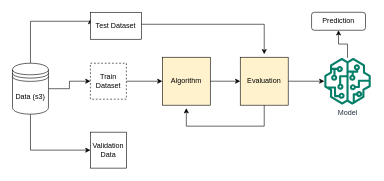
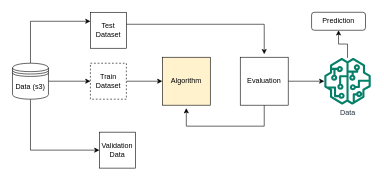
  <mxCell id="0" />
  <mxCell id="1" parent="0" />
  <mxCell id="2" style="edgeStyle=orthogonalEdgeStyle;rounded=0;orthogonalLoop=1;jettySize=auto;html=1;entryX=0;entryY=0.5;entryDx=0;entryDy=0;" edge="1" parent="1" source="5" target="7"><mxGeometry relative="1" as="geometry" /></mxCell>
  <mxCell id="3" style="edgeStyle=orthogonalEdgeStyle;rounded=0;orthogonalLoop=1;jettySize=auto;html=1;entryX=0;entryY=0.25;entryDx=0;entryDy=0;" edge="1" parent="1" source="5" target="9"><mxGeometry relative="1" as="geometry"><Array as="points"><mxPoint x="50" y="35" /></Array></mxGeometry></mxCell>
  <mxCell id="4" style="edgeStyle=orthogonalEdgeStyle;rounded=0;orthogonalLoop=1;jettySize=auto;html=1;entryX=0;entryY=0.5;entryDx=0;entryDy=0;" edge="1" parent="1" source="5" target="17"><mxGeometry relative="1" as="geometry"><Array as="points"><mxPoint x="50" y="250" /></Array></mxGeometry></mxCell>
- <mxCell id="5" value="Data (s3)" style="shape=datastore;whiteSpace=wrap;html=1;" vertex="1" parent="1"><mxGeometry x="20" y="105" width="60" height="85" as="geometry" /></mxCell>
+ <mxCell id="5" value="Data (s3)" style="shape=datastore;whiteSpace=wrap;html=1;" vertex="1" parent="1"><mxGeometry x="20" y="105" width="60" height="60" as="geometry" /></mxCell>
  <mxCell id="6" style="edgeStyle=orthogonalEdgeStyle;rounded=0;orthogonalLoop=1;jettySize=auto;html=1;" edge="1" parent="1" source="7" target="11"><mxGeometry relative="1" as="geometry" /></mxCell>
  <mxCell id="7" value="Train Dataset" style="whiteSpace=wrap;html=1;aspect=fixed;dashed=1;" vertex="1" parent="1"><mxGeometry x="150" y="105" width="60" height="60" as="geometry" /></mxCell>
  <mxCell id="8" style="edgeStyle=orthogonalEdgeStyle;rounded=0;orthogonalLoop=1;jettySize=auto;html=1;" edge="1" parent="1" source="9"><mxGeometry relative="1" as="geometry"><mxPoint x="440" y="90" as="targetPoint" /><Array as="points"><mxPoint x="440" y="40" /></Array></mxGeometry></mxCell>
- <mxCell id="9" value="Test Dataset" style="whiteSpace=wrap;html=1;aspect=fixed;" vertex="1" parent="1"><mxGeometry x="150" y="20" width="85" height="45" as="geometry" /></mxCell>
- <mxCell id="10" value="" style="edgeStyle=orthogonalEdgeStyle;rounded=0;orthogonalLoop=1;jettySize=auto;html=1;" edge="1" parent="1" source="11" target="14"><mxGeometry relative="1" as="geometry" /></mxCell>
+ <mxCell id="9" value="Test Dataset" style="whiteSpace=wrap;html=1;aspect=fixed;" vertex="1" parent="1"><mxGeometry x="150" y="20" width="60" height="60" as="geometry" /></mxCell>
  <mxCell id="11" value="Algorithm" style="whiteSpace=wrap;html=1;aspect=fixed;fillColor=#fff2cc;" vertex="1" parent="1"><mxGeometry x="270" y="95" width="80" height="80" as="geometry" /></mxCell>
  <mxCell id="12" style="edgeStyle=orthogonalEdgeStyle;rounded=0;orthogonalLoop=1;jettySize=auto;html=1;" edge="1" parent="1" source="14" target="16"><mxGeometry relative="1" as="geometry" /></mxCell>
  <mxCell id="13" style="edgeStyle=orthogonalEdgeStyle;rounded=0;orthogonalLoop=1;jettySize=auto;html=1;" edge="1" parent="1" source="14"><mxGeometry relative="1" as="geometry"><mxPoint x="310" y="180" as="targetPoint" /><Array as="points"><mxPoint x="440" y="210" /></Array></mxGeometry></mxCell>
- <mxCell id="14" value="Evaluation" style="whiteSpace=wrap;html=1;aspect=fixed;fillColor=#fff2cc;" vertex="1" parent="1"><mxGeometry x="400" y="95" width="80" height="80" as="geometry" /></mxCell>
+ <mxCell id="14" value="Evaluation" style="whiteSpace=wrap;html=1;aspect=fixed;" vertex="1" parent="1"><mxGeometry x="400" y="95" width="80" height="80" as="geometry" /></mxCell>
  <mxCell id="15" style="edgeStyle=orthogonalEdgeStyle;rounded=0;orthogonalLoop=1;jettySize=auto;html=1;" edge="1" parent="1" source="16" target="18"><mxGeometry relative="1" as="geometry" /></mxCell>
- <mxCell id="16" value="Model" style="sketch=0;outlineConnect=0;fontColor=#232F3E;gradientColor=none;fillColor=#067F68;strokeColor=none;dashed=0;verticalLabelPosition=bottom;verticalAlign=top;align=center;html=1;fontSize=12;fontStyle=0;aspect=fixed;pointerEvents=1;shape=mxgraph.aws4.sagemaker_model;" vertex="1" parent="1"><mxGeometry x="540" y="96" width="78" height="78" as="geometry" /></mxCell>
- <mxCell id="17" value="Validation Data" style="whiteSpace=wrap;html=1;aspect=fixed;" vertex="1" parent="1"><mxGeometry x="150" y="220" width="60" height="60" as="geometry" /></mxCell>
+ <mxCell id="16" value="Data" style="sketch=0;outlineConnect=0;fontColor=#232F3E;gradientColor=none;fillColor=#067F68;strokeColor=none;dashed=0;verticalLabelPosition=bottom;verticalAlign=top;align=center;html=1;fontSize=12;fontStyle=0;aspect=fixed;pointerEvents=1;shape=mxgraph.aws4.sagemaker_model;" vertex="1" parent="1"><mxGeometry x="540" y="96" width="78" height="78" as="geometry" /></mxCell>
+ <mxCell id="17" value="Validation Data" style="whiteSpace=wrap;html=1;aspect=fixed;" vertex="1" parent="1"><mxGeometry x="165" y="220" width="60" height="60" as="geometry" /></mxCell>
  <mxCell id="18" value="Prediction" style="rounded=1;whiteSpace=wrap;html=1;" vertex="1" parent="1"><mxGeometry x="519" y="20" width="90" height="30" as="geometry" /></mxCell>
